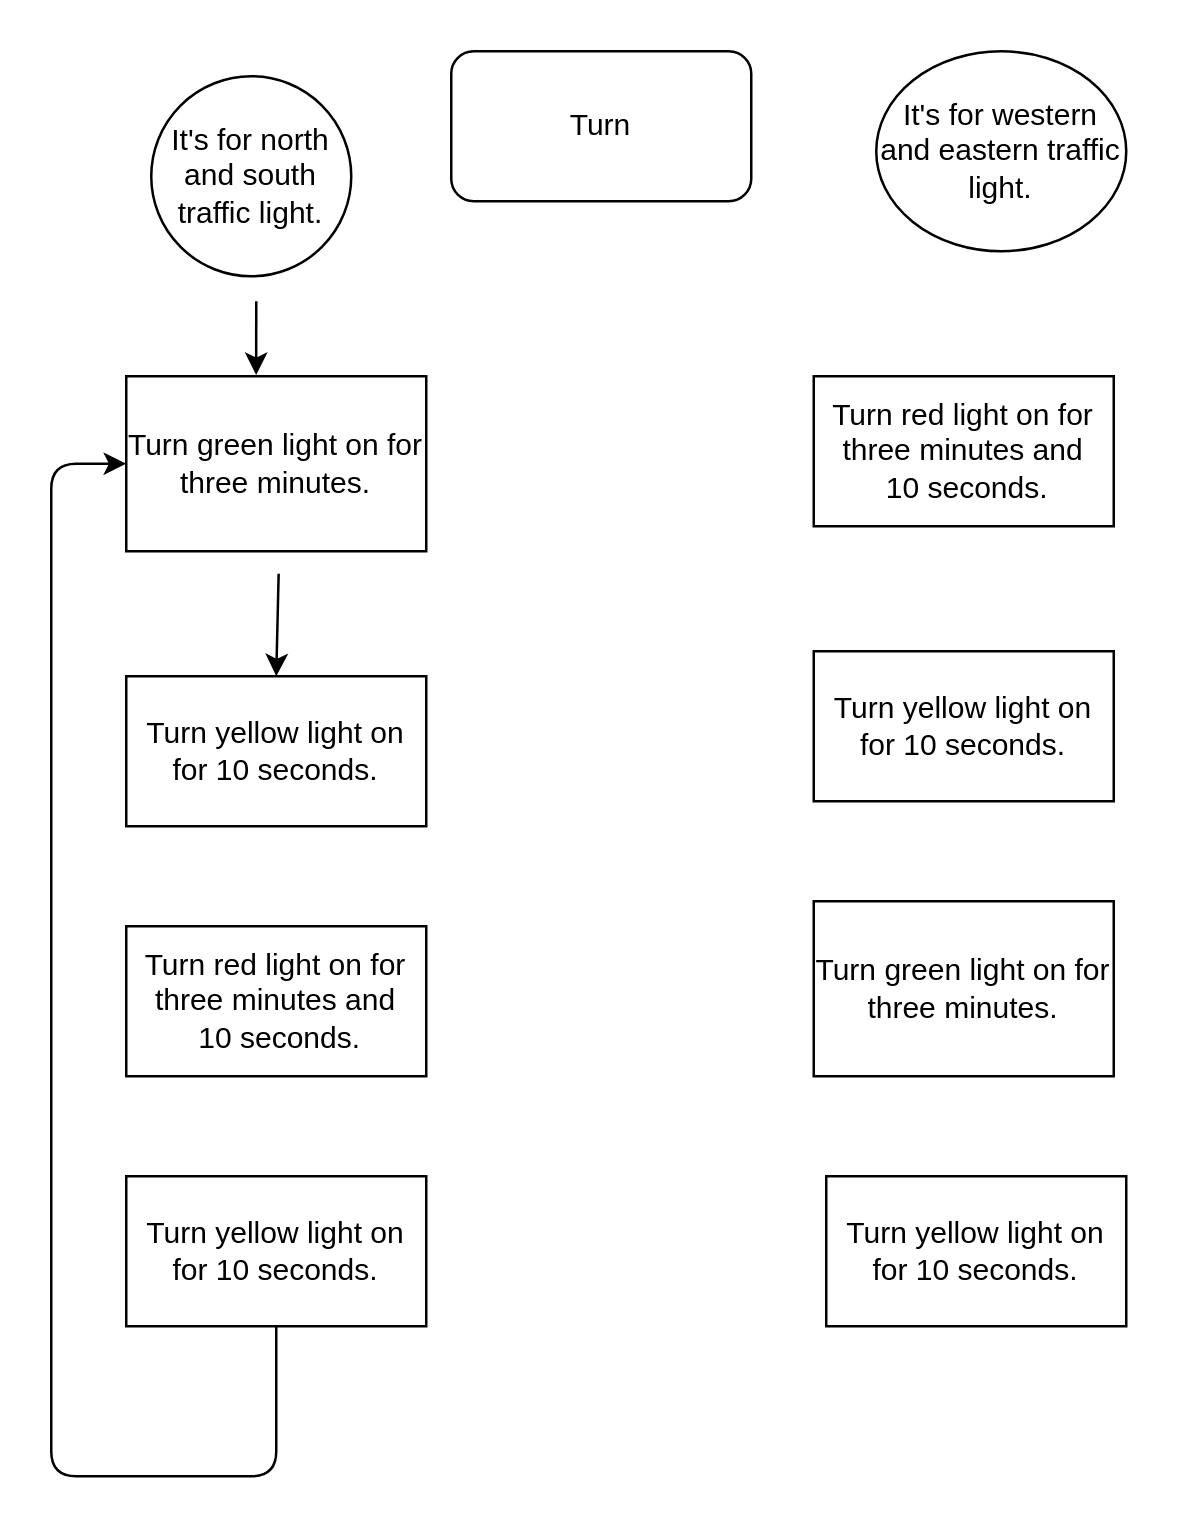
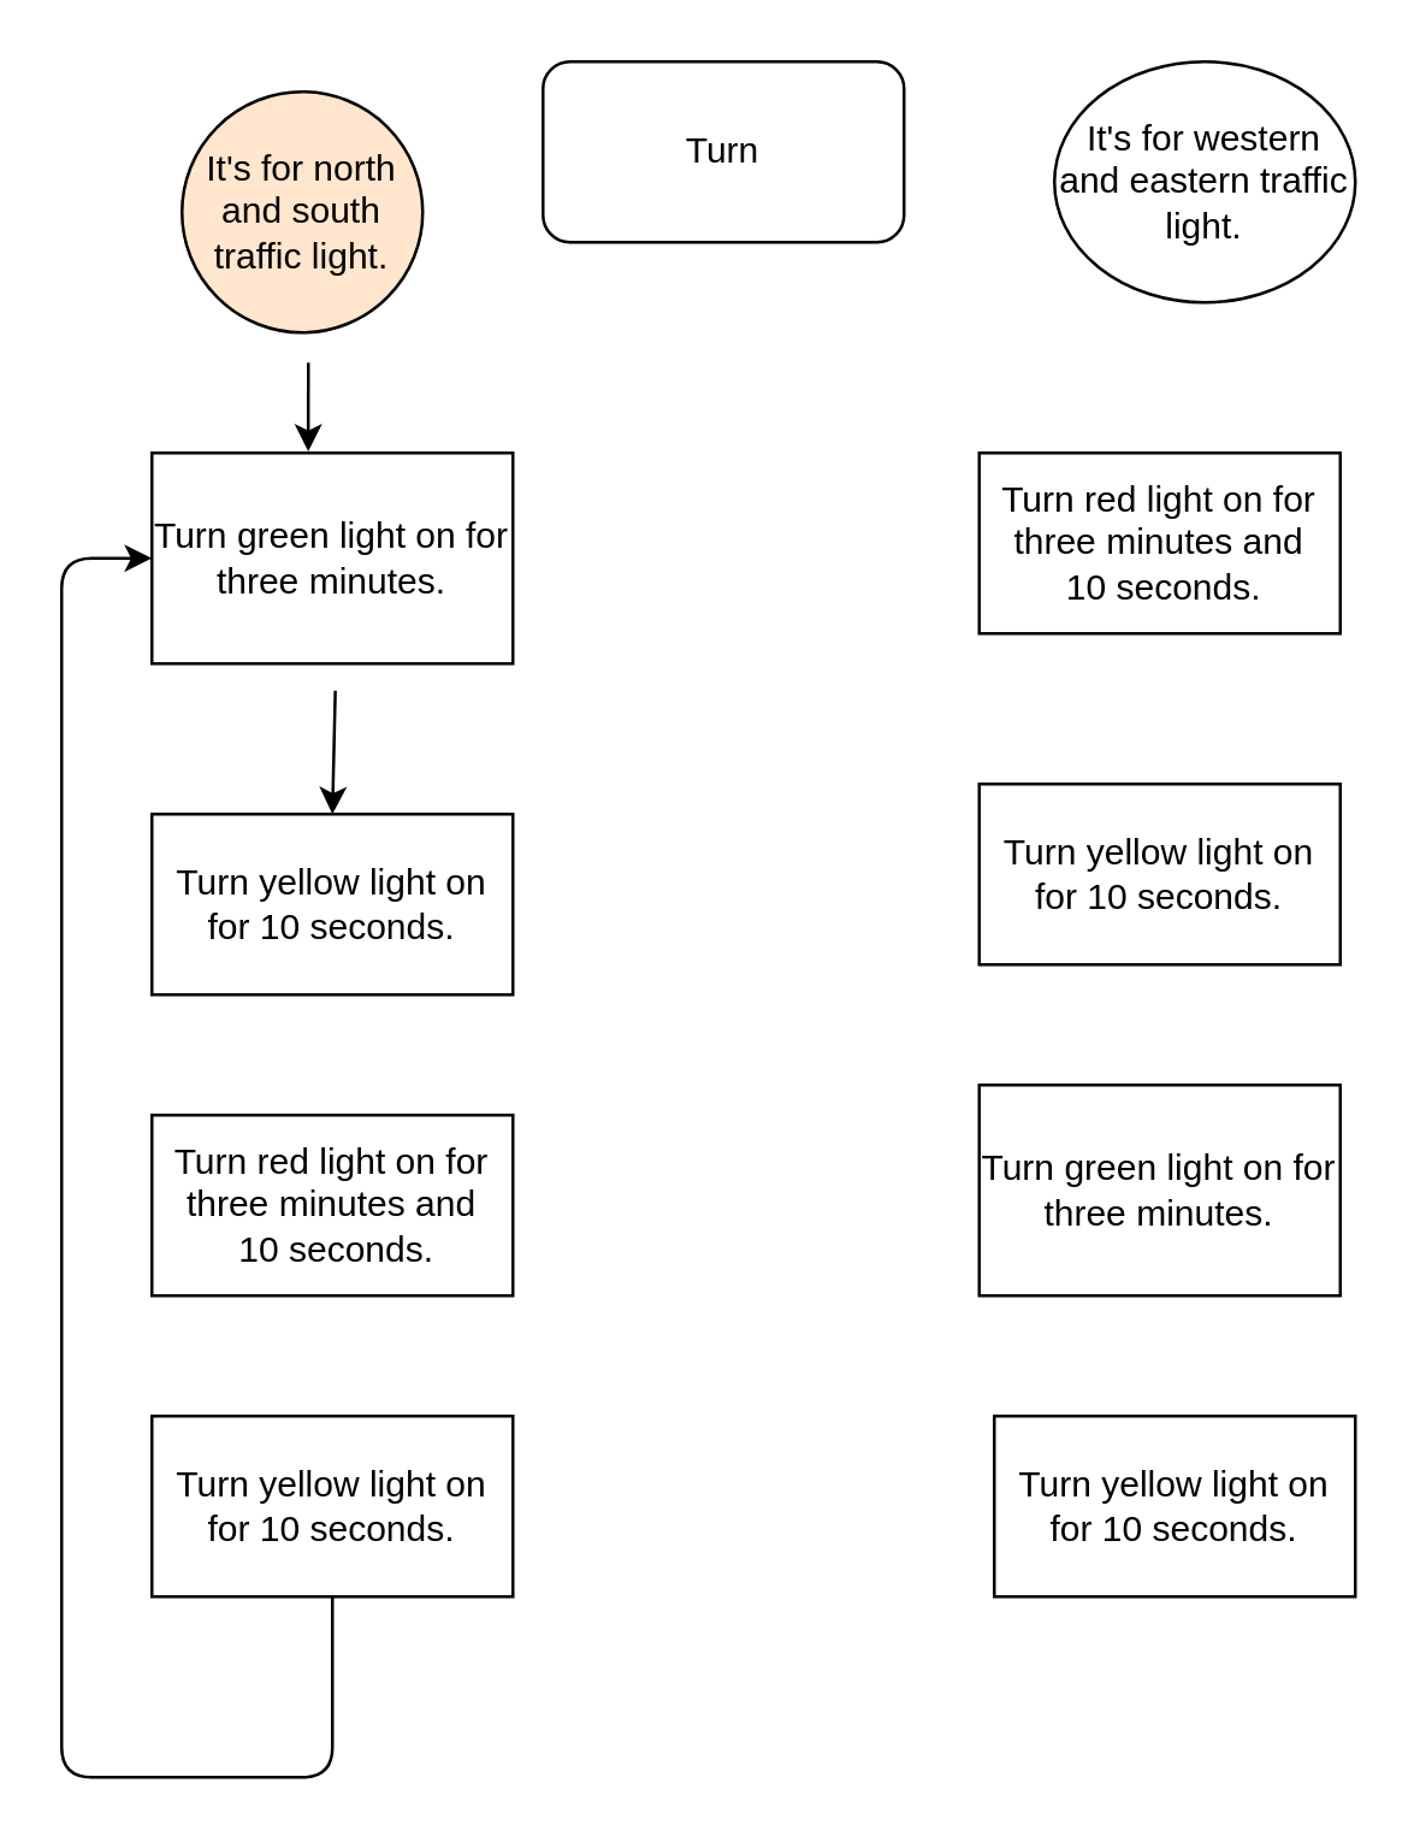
  <mxCell id="0" />
  <mxCell id="1" parent="0" />
  <mxCell id="2" value="Turn" style="rounded=1;whiteSpace=wrap;html=1;" vertex="1" parent="1"><mxGeometry x="180" y="20" width="120" height="60" as="geometry" /></mxCell>
  <mxCell id="3" value="Turn green light on for three minutes." style="rounded=0;whiteSpace=wrap;html=1;" vertex="1" parent="1"><mxGeometry x="50" y="150" width="120" height="70" as="geometry" /></mxCell>
  <mxCell id="4" value="Turn red light on for three minutes and&lt;br&gt;&amp;nbsp;10 seconds." style="rounded=0;whiteSpace=wrap;html=1;" vertex="1" parent="1"><mxGeometry x="325" y="150" width="120" height="60" as="geometry" /></mxCell>
- <mxCell id="5" value="It's for north and south traffic light." style="ellipse;whiteSpace=wrap;html=1;aspect=fixed;" vertex="1" parent="1"><mxGeometry x="60" y="30" width="80" height="80" as="geometry" /></mxCell>
+ <mxCell id="5" value="It's for north and south traffic light." style="ellipse;whiteSpace=wrap;html=1;aspect=fixed;fillColor=#ffe6cc;" vertex="1" parent="1"><mxGeometry x="60" y="30" width="80" height="80" as="geometry" /></mxCell>
  <mxCell id="6" value="It's for western and eastern traffic light." style="ellipse;whiteSpace=wrap;html=1;aspect=fixed;" vertex="1" parent="1"><mxGeometry x="350" y="20" width="100" height="80" as="geometry" /></mxCell>
  <mxCell id="7" value="Turn yellow light on for 10 seconds." style="rounded=0;whiteSpace=wrap;html=1;" vertex="1" parent="1"><mxGeometry x="50" y="270" width="120" height="60" as="geometry" /></mxCell>
  <mxCell id="8" value="&lt;span&gt;Turn yellow light on for 10 seconds.&lt;/span&gt;" style="rounded=0;whiteSpace=wrap;html=1;" vertex="1" parent="1"><mxGeometry x="325" y="260" width="120" height="60" as="geometry" /></mxCell>
  <mxCell id="9" style="edgeStyle=orthogonalEdgeStyle;rounded=0;orthogonalLoop=1;jettySize=auto;html=1;exitX=0.5;exitY=1;exitDx=0;exitDy=0;" edge="1" parent="1" source="7" target="7"><mxGeometry relative="1" as="geometry" /></mxCell>
  <mxCell id="10" value="Turn red light on for three minutes and&lt;br&gt;&amp;nbsp;10 seconds." style="rounded=0;whiteSpace=wrap;html=1;" vertex="1" parent="1"><mxGeometry x="50" y="370" width="120" height="60" as="geometry" /></mxCell>
  <mxCell id="11" value="Turn green light on for three minutes." style="rounded=0;whiteSpace=wrap;html=1;" vertex="1" parent="1"><mxGeometry x="325" y="360" width="120" height="70" as="geometry" /></mxCell>
  <mxCell id="12" value="Turn yellow light on for 10 seconds." style="rounded=0;whiteSpace=wrap;html=1;" vertex="1" parent="1"><mxGeometry x="50" y="470" width="120" height="60" as="geometry" /></mxCell>
  <mxCell id="13" value="Turn yellow light on for 10 seconds." style="rounded=0;whiteSpace=wrap;html=1;" vertex="1" parent="1"><mxGeometry x="330" y="470" width="120" height="60" as="geometry" /></mxCell>
  <mxCell id="14" value="" style="endArrow=classic;html=1;entryX=0.433;entryY=-0.007;entryDx=0;entryDy=0;entryPerimeter=0;" edge="1" parent="1" target="3"><mxGeometry width="50" height="50" relative="1" as="geometry"><mxPoint x="102" y="120" as="sourcePoint" /><mxPoint x="260" y="330" as="targetPoint" /></mxGeometry></mxCell>
  <mxCell id="15" value="" style="endArrow=classic;html=1;exitX=0.508;exitY=1.129;exitDx=0;exitDy=0;exitPerimeter=0;entryX=0.5;entryY=0;entryDx=0;entryDy=0;" edge="1" parent="1" source="3" target="7"><mxGeometry width="50" height="50" relative="1" as="geometry"><mxPoint x="260" y="260" as="sourcePoint" /><mxPoint x="310" y="210" as="targetPoint" /></mxGeometry></mxCell>
  <mxCell id="16" value="" style="endArrow=classic;html=1;exitX=0.5;exitY=1;exitDx=0;exitDy=0;entryX=0;entryY=0.5;entryDx=0;entryDy=0;" edge="1" parent="1" source="12" target="3"><mxGeometry width="50" height="50" relative="1" as="geometry"><mxPoint x="260" y="340" as="sourcePoint" /><mxPoint x="110" y="693" as="targetPoint" /><Array as="points"><mxPoint x="110" y="590" /><mxPoint x="20" y="590" /><mxPoint x="20" y="185" /></Array></mxGeometry></mxCell>
